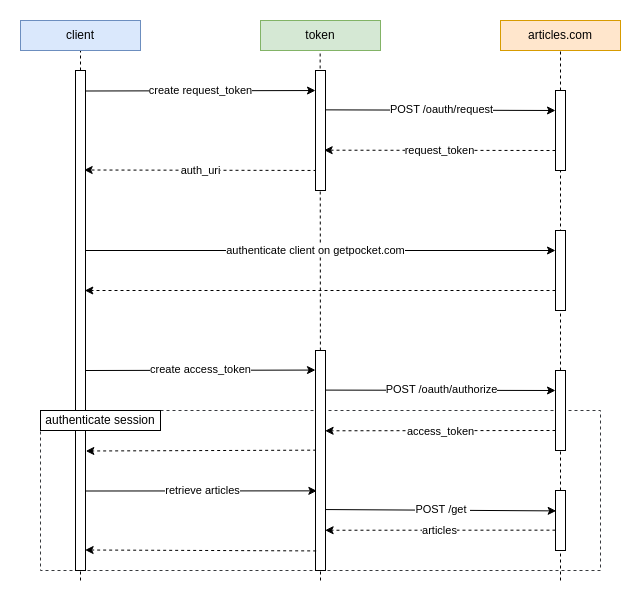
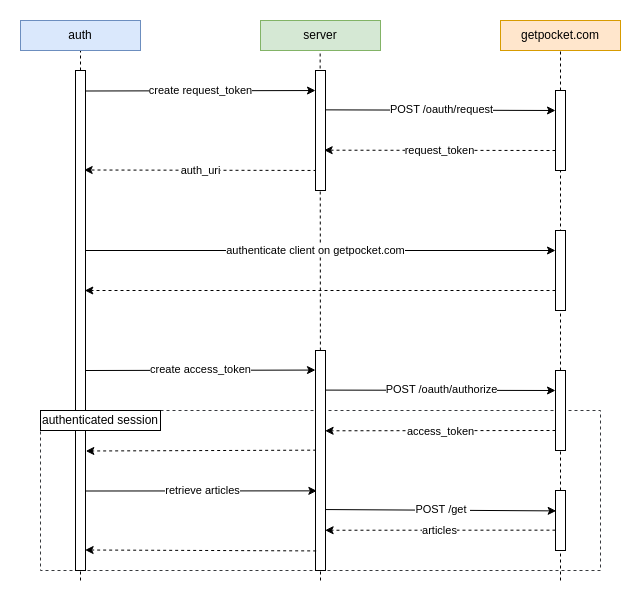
  <mxCell id="0" />
  <mxCell id="1" parent="0" />
  <mxCell id="2" value="" style="whiteSpace=wrap;html=1;align=center;dashed=1;fillColor=none;strokeColor=#36393d;" vertex="1" parent="1"><mxGeometry x="40" y="410" width="560" height="160" as="geometry" /></mxCell>
  <mxCell id="3" value="" style="endArrow=none;html=1;dashed=1;" parent="1" edge="1"><mxGeometry width="50" height="50" relative="1" as="geometry"><mxPoint x="80" y="580" as="sourcePoint" /><mxPoint x="80" y="50" as="targetPoint" /></mxGeometry></mxCell>
  <mxCell id="4" value="" style="endArrow=none;html=1;dashed=1;startArrow=none;" parent="1" edge="1" source="38"><mxGeometry width="50" height="50" relative="1" as="geometry"><mxPoint x="320" y="580" as="sourcePoint" /><mxPoint x="319.64" y="50" as="targetPoint" /></mxGeometry></mxCell>
  <mxCell id="5" value="" style="endArrow=none;html=1;dashed=1;startArrow=none;" parent="1" edge="1" source="20"><mxGeometry width="50" height="50" relative="1" as="geometry"><mxPoint x="560" y="410" as="sourcePoint" /><mxPoint x="560" y="50" as="targetPoint" /></mxGeometry></mxCell>
- <mxCell id="6" value="client" style="whiteSpace=wrap;html=1;fillColor=#dae8fc;strokeColor=#6c8ebf;" parent="1" vertex="1"><mxGeometry x="20" y="20" width="120" height="30" as="geometry" /></mxCell>
- <mxCell id="7" value="token" style="whiteSpace=wrap;html=1;fillColor=#d5e8d4;strokeColor=#82b366;" parent="1" vertex="1"><mxGeometry x="260" y="20" width="120" height="30" as="geometry" /></mxCell>
- <mxCell id="8" value="articles.com" style="whiteSpace=wrap;html=1;fillColor=#ffe6cc;strokeColor=#d79b00;" parent="1" vertex="1"><mxGeometry x="500" y="20" width="120" height="30" as="geometry" /></mxCell>
+ <mxCell id="6" value="auth" style="whiteSpace=wrap;html=1;fillColor=#dae8fc;strokeColor=#6c8ebf;" parent="1" vertex="1"><mxGeometry x="20" y="20" width="120" height="30" as="geometry" /></mxCell>
+ <mxCell id="7" value="server" style="whiteSpace=wrap;html=1;fillColor=#d5e8d4;strokeColor=#82b366;" parent="1" vertex="1"><mxGeometry x="260" y="20" width="120" height="30" as="geometry" /></mxCell>
+ <mxCell id="8" value="getpocket.com" style="whiteSpace=wrap;html=1;fillColor=#ffe6cc;strokeColor=#d79b00;" parent="1" vertex="1"><mxGeometry x="500" y="20" width="120" height="30" as="geometry" /></mxCell>
  <mxCell id="9" value="" style="endArrow=classic;html=1;exitX=0.867;exitY=0.041;exitDx=0;exitDy=0;exitPerimeter=0;entryX=0;entryY=0.167;entryDx=0;entryDy=0;entryPerimeter=0;" parent="1" edge="1" target="18" source="17"><mxGeometry width="50" height="50" relative="1" as="geometry"><mxPoint x="90" y="90" as="sourcePoint" /><mxPoint x="310" y="90" as="targetPoint" /></mxGeometry></mxCell>
  <mxCell id="10" value="create request_token" style="edgeLabel;html=1;align=center;verticalAlign=middle;resizable=0;points=[];" parent="9" vertex="1" connectable="0"><mxGeometry x="-0.049" y="1" relative="1" as="geometry"><mxPoint x="6" as="offset" /></mxGeometry></mxCell>
  <mxCell id="11" value="" style="endArrow=classic;html=1;exitX=0.9;exitY=0.328;exitDx=0;exitDy=0;exitPerimeter=0;entryX=0;entryY=0.25;entryDx=0;entryDy=0;" parent="1" edge="1" target="20" source="18"><mxGeometry width="50" height="50" relative="1" as="geometry"><mxPoint x="330" y="110" as="sourcePoint" /><mxPoint x="550" y="110" as="targetPoint" /></mxGeometry></mxCell>
  <mxCell id="12" value="POST /oauth/request" style="edgeLabel;html=1;align=center;verticalAlign=middle;resizable=0;points=[];" parent="11" vertex="1" connectable="0"><mxGeometry x="-0.049" y="1" relative="1" as="geometry"><mxPoint x="6" as="offset" /></mxGeometry></mxCell>
  <mxCell id="13" value="" style="endArrow=classic;html=1;dashed=1;entryX=0.867;entryY=0.664;entryDx=0;entryDy=0;entryPerimeter=0;exitX=0;exitY=0.75;exitDx=0;exitDy=0;" parent="1" edge="1" target="18" source="20"><mxGeometry width="50" height="50" relative="1" as="geometry"><mxPoint x="550" y="150" as="sourcePoint" /><mxPoint x="330" y="150" as="targetPoint" /></mxGeometry></mxCell>
  <mxCell id="14" value="request_token" style="edgeLabel;html=1;align=center;verticalAlign=middle;resizable=0;points=[];" parent="13" vertex="1" connectable="0"><mxGeometry x="0.008" relative="1" as="geometry"><mxPoint as="offset" /></mxGeometry></mxCell>
  <mxCell id="15" value="" style="endArrow=classic;html=1;dashed=1;entryX=0.867;entryY=0.199;entryDx=0;entryDy=0;entryPerimeter=0;exitX=0.1;exitY=0.833;exitDx=0;exitDy=0;exitPerimeter=0;" parent="1" edge="1" target="17" source="18"><mxGeometry width="50" height="50" relative="1" as="geometry"><mxPoint x="310" y="170" as="sourcePoint" /><mxPoint x="90" y="170" as="targetPoint" /></mxGeometry></mxCell>
  <mxCell id="16" value="auth_uri" style="edgeLabel;html=1;align=center;verticalAlign=middle;resizable=0;points=[];" vertex="1" connectable="0" parent="15"><mxGeometry x="0.011" relative="1" as="geometry"><mxPoint as="offset" /></mxGeometry></mxCell>
  <mxCell id="17" value="" style="whiteSpace=wrap;html=1;" parent="1" vertex="1"><mxGeometry x="75" y="70" width="10" height="500" as="geometry" /></mxCell>
  <mxCell id="18" value="" style="whiteSpace=wrap;html=1;" parent="1" vertex="1"><mxGeometry x="315" y="70" width="10" height="120" as="geometry" /></mxCell>
  <mxCell id="19" value="" style="endArrow=none;html=1;dashed=1;startArrow=none;" edge="1" parent="1" source="42" target="20"><mxGeometry width="50" height="50" relative="1" as="geometry"><mxPoint x="560" y="580" as="sourcePoint" /><mxPoint x="560" y="50" as="targetPoint" /></mxGeometry></mxCell>
  <mxCell id="20" value="" style="whiteSpace=wrap;html=1;" parent="1" vertex="1"><mxGeometry x="555" y="90" width="10" height="80" as="geometry" /></mxCell>
  <mxCell id="21" value="" style="endArrow=classic;html=1;entryX=0;entryY=0.25;entryDx=0;entryDy=0;" edge="1" parent="1" target="23"><mxGeometry width="50" height="50" relative="1" as="geometry"><mxPoint x="85" y="250" as="sourcePoint" /><mxPoint x="530" y="250" as="targetPoint" /></mxGeometry></mxCell>
  <mxCell id="22" value="authenticate client on getpocket.com" style="edgeLabel;html=1;align=center;verticalAlign=middle;resizable=0;points=[];" vertex="1" connectable="0" parent="21"><mxGeometry x="-0.049" y="1" relative="1" as="geometry"><mxPoint x="6" as="offset" /></mxGeometry></mxCell>
  <mxCell id="23" value="" style="whiteSpace=wrap;html=1;" vertex="1" parent="1"><mxGeometry x="555" y="230" width="10" height="80" as="geometry" /></mxCell>
  <mxCell id="24" value="" style="endArrow=classic;html=1;dashed=1;exitX=0;exitY=0.75;exitDx=0;exitDy=0;entryX=0.933;entryY=0.44;entryDx=0;entryDy=0;entryPerimeter=0;" edge="1" parent="1" source="23" target="17"><mxGeometry width="50" height="50" relative="1" as="geometry"><mxPoint x="550" y="290" as="sourcePoint" /><mxPoint x="90" y="290" as="targetPoint" /></mxGeometry></mxCell>
  <mxCell id="25" value="" style="endArrow=none;html=1;dashed=1;" edge="1" parent="1" target="26"><mxGeometry width="50" height="50" relative="1" as="geometry"><mxPoint x="560" y="410" as="sourcePoint" /><mxPoint x="560" y="170" as="targetPoint" /></mxGeometry></mxCell>
  <mxCell id="26" value="" style="whiteSpace=wrap;html=1;" vertex="1" parent="1"><mxGeometry x="555" y="370" width="10" height="80" as="geometry" /></mxCell>
  <mxCell id="27" value="" style="endArrow=classic;html=1;entryX=-0.003;entryY=0.089;entryDx=0;entryDy=0;entryPerimeter=0;" edge="1" parent="1" target="38"><mxGeometry width="50" height="50" relative="1" as="geometry"><mxPoint x="85" y="370" as="sourcePoint" /><mxPoint x="305" y="370" as="targetPoint" /></mxGeometry></mxCell>
  <mxCell id="28" value="create access_token" style="edgeLabel;html=1;align=center;verticalAlign=middle;resizable=0;points=[];" vertex="1" connectable="0" parent="27"><mxGeometry x="-0.049" y="1" relative="1" as="geometry"><mxPoint x="6" as="offset" /></mxGeometry></mxCell>
  <mxCell id="29" value="" style="endArrow=classic;html=1;exitX=0.962;exitY=0.18;exitDx=0;exitDy=0;exitPerimeter=0;entryX=0;entryY=0.25;entryDx=0;entryDy=0;" edge="1" parent="1" source="38" target="26"><mxGeometry width="50" height="50" relative="1" as="geometry"><mxPoint x="330" y="390" as="sourcePoint" /><mxPoint x="550" y="390" as="targetPoint" /></mxGeometry></mxCell>
  <mxCell id="30" value="POST /oauth/authorize" style="edgeLabel;html=1;align=center;verticalAlign=middle;resizable=0;points=[];" vertex="1" connectable="0" parent="29"><mxGeometry x="-0.049" y="1" relative="1" as="geometry"><mxPoint x="6" as="offset" /></mxGeometry></mxCell>
  <mxCell id="31" value="" style="endArrow=classic;html=1;dashed=1;exitX=0;exitY=0.75;exitDx=0;exitDy=0;entryX=0.962;entryY=0.365;entryDx=0;entryDy=0;entryPerimeter=0;" edge="1" parent="1" source="26" target="38"><mxGeometry width="50" height="50" relative="1" as="geometry"><mxPoint x="550" y="430" as="sourcePoint" /><mxPoint x="330" y="430" as="targetPoint" /></mxGeometry></mxCell>
  <mxCell id="32" value="access_token" style="edgeLabel;html=1;align=center;verticalAlign=middle;resizable=0;points=[];" vertex="1" connectable="0" parent="31"><mxGeometry x="0.008" relative="1" as="geometry"><mxPoint as="offset" /></mxGeometry></mxCell>
- <mxCell id="33" value="authenticate session" style="whiteSpace=wrap;html=1;fillColor=default;" vertex="1" parent="1"><mxGeometry x="40" y="410" width="120" height="20" as="geometry" /></mxCell>
+ <mxCell id="33" value="authenticated session" style="whiteSpace=wrap;html=1;fillColor=default;" vertex="1" parent="1"><mxGeometry x="40" y="410" width="120" height="20" as="geometry" /></mxCell>
  <mxCell id="34" value="" style="endArrow=classic;html=1;dashed=1;exitX=0.066;exitY=0.453;exitDx=0;exitDy=0;exitPerimeter=0;entryX=1.031;entryY=0.761;entryDx=0;entryDy=0;entryPerimeter=0;" edge="1" parent="1" source="38" target="17"><mxGeometry width="50" height="50" relative="1" as="geometry"><mxPoint x="310" y="450" as="sourcePoint" /><mxPoint x="90" y="450" as="targetPoint" /></mxGeometry></mxCell>
  <mxCell id="35" value="" style="endArrow=classic;html=1;exitX=1.031;exitY=0.841;exitDx=0;exitDy=0;exitPerimeter=0;entryX=0.134;entryY=0.638;entryDx=0;entryDy=0;entryPerimeter=0;" edge="1" parent="1" source="17" target="38"><mxGeometry width="50" height="50" relative="1" as="geometry"><mxPoint x="90" y="490" as="sourcePoint" /><mxPoint x="310" y="490" as="targetPoint" /></mxGeometry></mxCell>
  <mxCell id="36" value="retrieve articles" style="edgeLabel;html=1;align=center;verticalAlign=middle;resizable=0;points=[];" vertex="1" connectable="0" parent="35"><mxGeometry x="-0.049" y="1" relative="1" as="geometry"><mxPoint x="6" as="offset" /></mxGeometry></mxCell>
  <mxCell id="37" value="" style="endArrow=none;html=1;dashed=1;startArrow=none;" edge="1" parent="1" target="38"><mxGeometry width="50" height="50" relative="1" as="geometry"><mxPoint x="320" y="580" as="sourcePoint" /><mxPoint x="319.64" y="50" as="targetPoint" /></mxGeometry></mxCell>
  <mxCell id="38" value="" style="whiteSpace=wrap;html=1;" vertex="1" parent="1"><mxGeometry x="315" y="350" width="10" height="220" as="geometry" /></mxCell>
  <mxCell id="39" value="" style="endArrow=classic;html=1;exitX=1.031;exitY=0.723;exitDx=0;exitDy=0;exitPerimeter=0;entryX=0.066;entryY=0.34;entryDx=0;entryDy=0;entryPerimeter=0;" edge="1" parent="1" source="38" target="42"><mxGeometry width="50" height="50" relative="1" as="geometry"><mxPoint x="330" y="509.66" as="sourcePoint" /><mxPoint x="550" y="509.66" as="targetPoint" /></mxGeometry></mxCell>
  <mxCell id="40" value="POST /get&amp;nbsp;" style="edgeLabel;html=1;align=center;verticalAlign=middle;resizable=0;points=[];" vertex="1" connectable="0" parent="39"><mxGeometry x="-0.049" y="1" relative="1" as="geometry"><mxPoint x="6" as="offset" /></mxGeometry></mxCell>
  <mxCell id="41" value="" style="endArrow=none;html=1;dashed=1;startArrow=none;" edge="1" parent="1" target="42"><mxGeometry width="50" height="50" relative="1" as="geometry"><mxPoint x="560" y="580" as="sourcePoint" /><mxPoint x="560" y="170" as="targetPoint" /></mxGeometry></mxCell>
  <mxCell id="42" value="" style="whiteSpace=wrap;html=1;" vertex="1" parent="1"><mxGeometry x="555" y="490" width="10" height="60" as="geometry" /></mxCell>
  <mxCell id="43" value="" style="endArrow=classic;html=1;dashed=1;exitX=-0.003;exitY=0.661;exitDx=0;exitDy=0;exitPerimeter=0;entryX=0.962;entryY=0.817;entryDx=0;entryDy=0;entryPerimeter=0;" edge="1" parent="1" source="42" target="38"><mxGeometry width="50" height="50" relative="1" as="geometry"><mxPoint x="550" y="529.66" as="sourcePoint" /><mxPoint x="330" y="529.66" as="targetPoint" /></mxGeometry></mxCell>
  <mxCell id="44" value="articles" style="edgeLabel;html=1;align=center;verticalAlign=middle;resizable=0;points=[];" vertex="1" connectable="0" parent="43"><mxGeometry x="0.008" relative="1" as="geometry"><mxPoint as="offset" /></mxGeometry></mxCell>
  <mxCell id="45" value="" style="endArrow=classic;html=1;dashed=1;exitX=0.066;exitY=0.911;exitDx=0;exitDy=0;exitPerimeter=0;entryX=0.962;entryY=0.959;entryDx=0;entryDy=0;entryPerimeter=0;" edge="1" parent="1" source="38" target="17"><mxGeometry width="50" height="50" relative="1" as="geometry"><mxPoint x="310" y="550" as="sourcePoint" /><mxPoint x="90" y="550" as="targetPoint" /></mxGeometry></mxCell>
